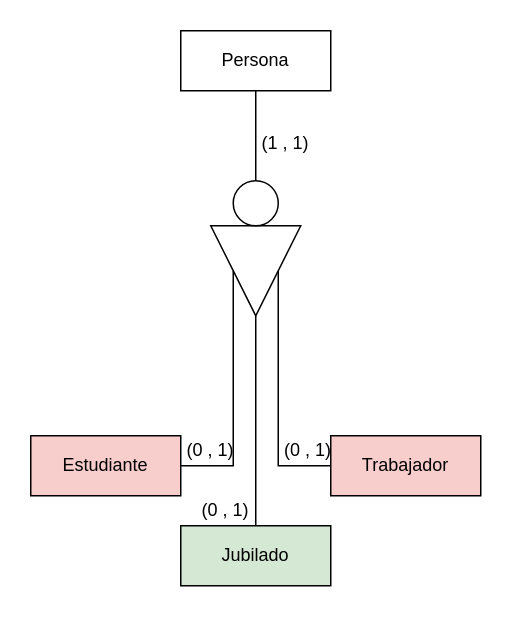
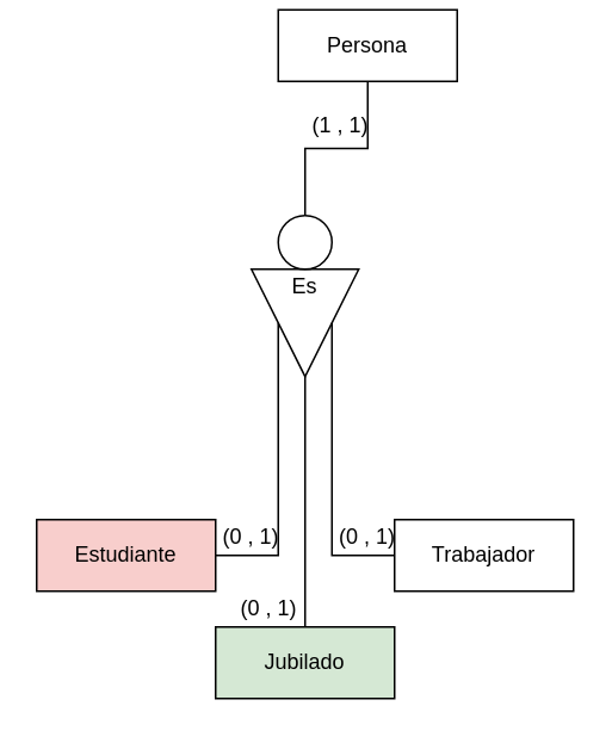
  <mxCell id="0" />
  <mxCell id="1" parent="0" />
  <mxCell id="2" style="edgeStyle=orthogonalEdgeStyle;rounded=0;orthogonalLoop=1;jettySize=auto;html=1;endArrow=none;endFill=0;" edge="1" parent="1" source="3" target="12"><mxGeometry relative="1" as="geometry" /></mxCell>
- <mxCell id="3" value="Persona" style="whiteSpace=wrap;html=1;align=center;" vertex="1" parent="1"><mxGeometry x="120" y="20" width="100" height="40" as="geometry" /></mxCell>
+ <mxCell id="3" value="Persona" style="whiteSpace=wrap;html=1;align=center;" vertex="1" parent="1"><mxGeometry x="155" y="5" width="100" height="40" as="geometry" /></mxCell>
  <mxCell id="4" value="" style="triangle;whiteSpace=wrap;html=1;dashed=0;direction=south;" vertex="1" parent="1"><mxGeometry x="140" y="150" width="60" height="60" as="geometry" /></mxCell>
+ <mxCell id="5" value="Es" style="text;html=1;strokeColor=none;fillColor=none;align=center;verticalAlign=middle;whiteSpace=wrap;rounded=0;" vertex="1" parent="1"><mxGeometry x="150" y="150" width="40" height="20" as="geometry" /></mxCell>
  <mxCell id="6" style="edgeStyle=orthogonalEdgeStyle;rounded=0;orthogonalLoop=1;jettySize=auto;html=1;entryX=1;entryY=0.5;entryDx=0;entryDy=0;endArrow=none;endFill=0;" edge="1" parent="1" source="7" target="4"><mxGeometry relative="1" as="geometry" /></mxCell>
  <mxCell id="7" value="Jubilado" style="whiteSpace=wrap;html=1;align=center;fillColor=#d5e8d4;" vertex="1" parent="1"><mxGeometry x="120" y="350" width="100" height="40" as="geometry" /></mxCell>
  <mxCell id="8" style="edgeStyle=orthogonalEdgeStyle;rounded=0;orthogonalLoop=1;jettySize=auto;html=1;entryX=0.5;entryY=1;entryDx=0;entryDy=0;endArrow=none;endFill=0;" edge="1" parent="1" source="9" target="4"><mxGeometry relative="1" as="geometry" /></mxCell>
  <mxCell id="9" value="Estudiante" style="whiteSpace=wrap;html=1;align=center;fillColor=#f8cecc;" vertex="1" parent="1"><mxGeometry x="20" y="290" width="100" height="40" as="geometry" /></mxCell>
  <mxCell id="10" style="edgeStyle=orthogonalEdgeStyle;rounded=0;orthogonalLoop=1;jettySize=auto;html=1;entryX=0.5;entryY=0;entryDx=0;entryDy=0;endArrow=none;endFill=0;" edge="1" parent="1" source="11" target="4"><mxGeometry relative="1" as="geometry" /></mxCell>
- <mxCell id="11" value="Trabajador" style="whiteSpace=wrap;html=1;align=center;fillColor=#f8cecc;" vertex="1" parent="1"><mxGeometry x="220" y="290" width="100" height="40" as="geometry" /></mxCell>
+ <mxCell id="11" value="Trabajador" style="whiteSpace=wrap;html=1;align=center;" vertex="1" parent="1"><mxGeometry x="220" y="290" width="100" height="40" as="geometry" /></mxCell>
  <mxCell id="12" value="" style="shape=ellipse;html=1;dashed=0;whitespace=wrap;aspect=fixed;perimeter=ellipsePerimeter;" vertex="1" parent="1"><mxGeometry x="155" y="120" width="30" height="30" as="geometry" /></mxCell>
- <mxCell id="13" value="(1 , 1)" style="text;html=1;strokeColor=none;fillColor=none;align=center;verticalAlign=middle;whiteSpace=wrap;rounded=0;" vertex="1" parent="1"><mxGeometry x="170" y="85" width="40" height="20" as="geometry" /></mxCell>
+ <mxCell id="13" value="(1 , 1)" style="text;html=1;strokeColor=none;fillColor=none;align=center;verticalAlign=middle;whiteSpace=wrap;rounded=0;" vertex="1" parent="1"><mxGeometry x="170" y="60" width="40" height="20" as="geometry" /></mxCell>
  <mxCell id="14" value="(0 , 1)" style="text;html=1;strokeColor=none;fillColor=none;align=center;verticalAlign=middle;whiteSpace=wrap;rounded=0;" vertex="1" parent="1"><mxGeometry x="120" y="290" width="40" height="20" as="geometry" /></mxCell>
  <mxCell id="15" value="(0 , 1)" style="text;html=1;strokeColor=none;fillColor=none;align=center;verticalAlign=middle;whiteSpace=wrap;rounded=0;" vertex="1" parent="1"><mxGeometry x="130" y="330" width="40" height="20" as="geometry" /></mxCell>
  <mxCell id="16" value="(0 , 1)" style="text;html=1;strokeColor=none;fillColor=none;align=center;verticalAlign=middle;whiteSpace=wrap;rounded=0;" vertex="1" parent="1"><mxGeometry x="185" y="290" width="40" height="20" as="geometry" /></mxCell>
